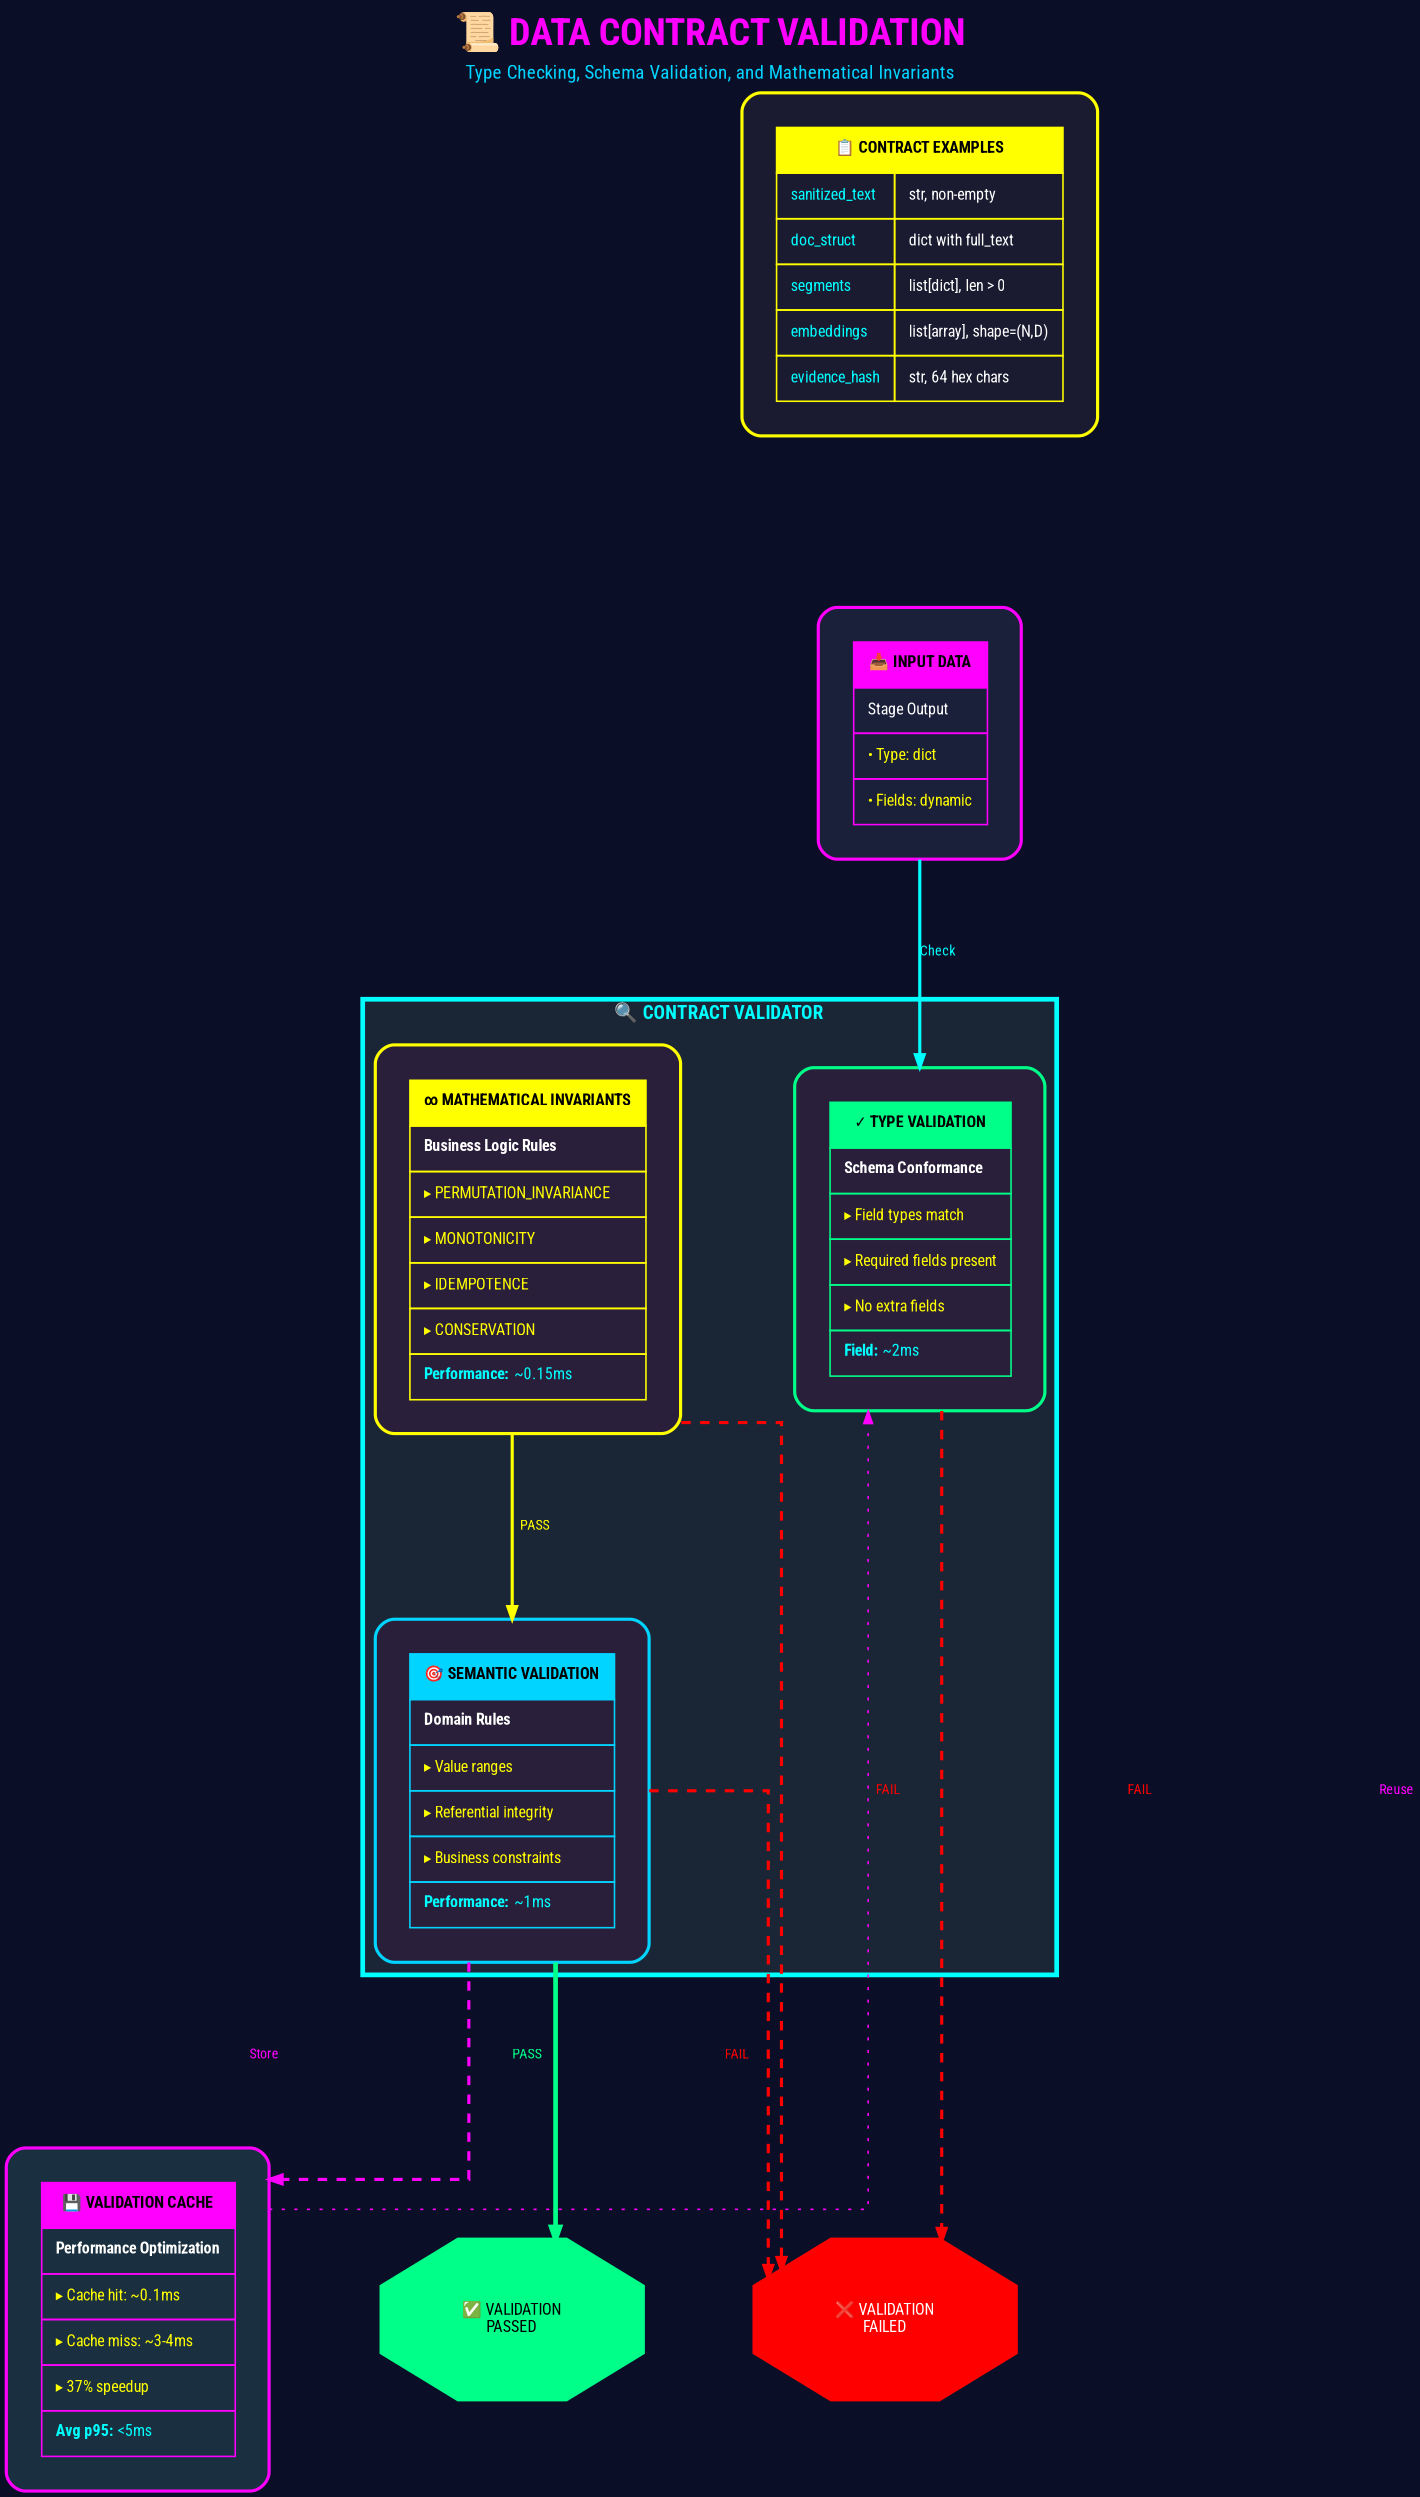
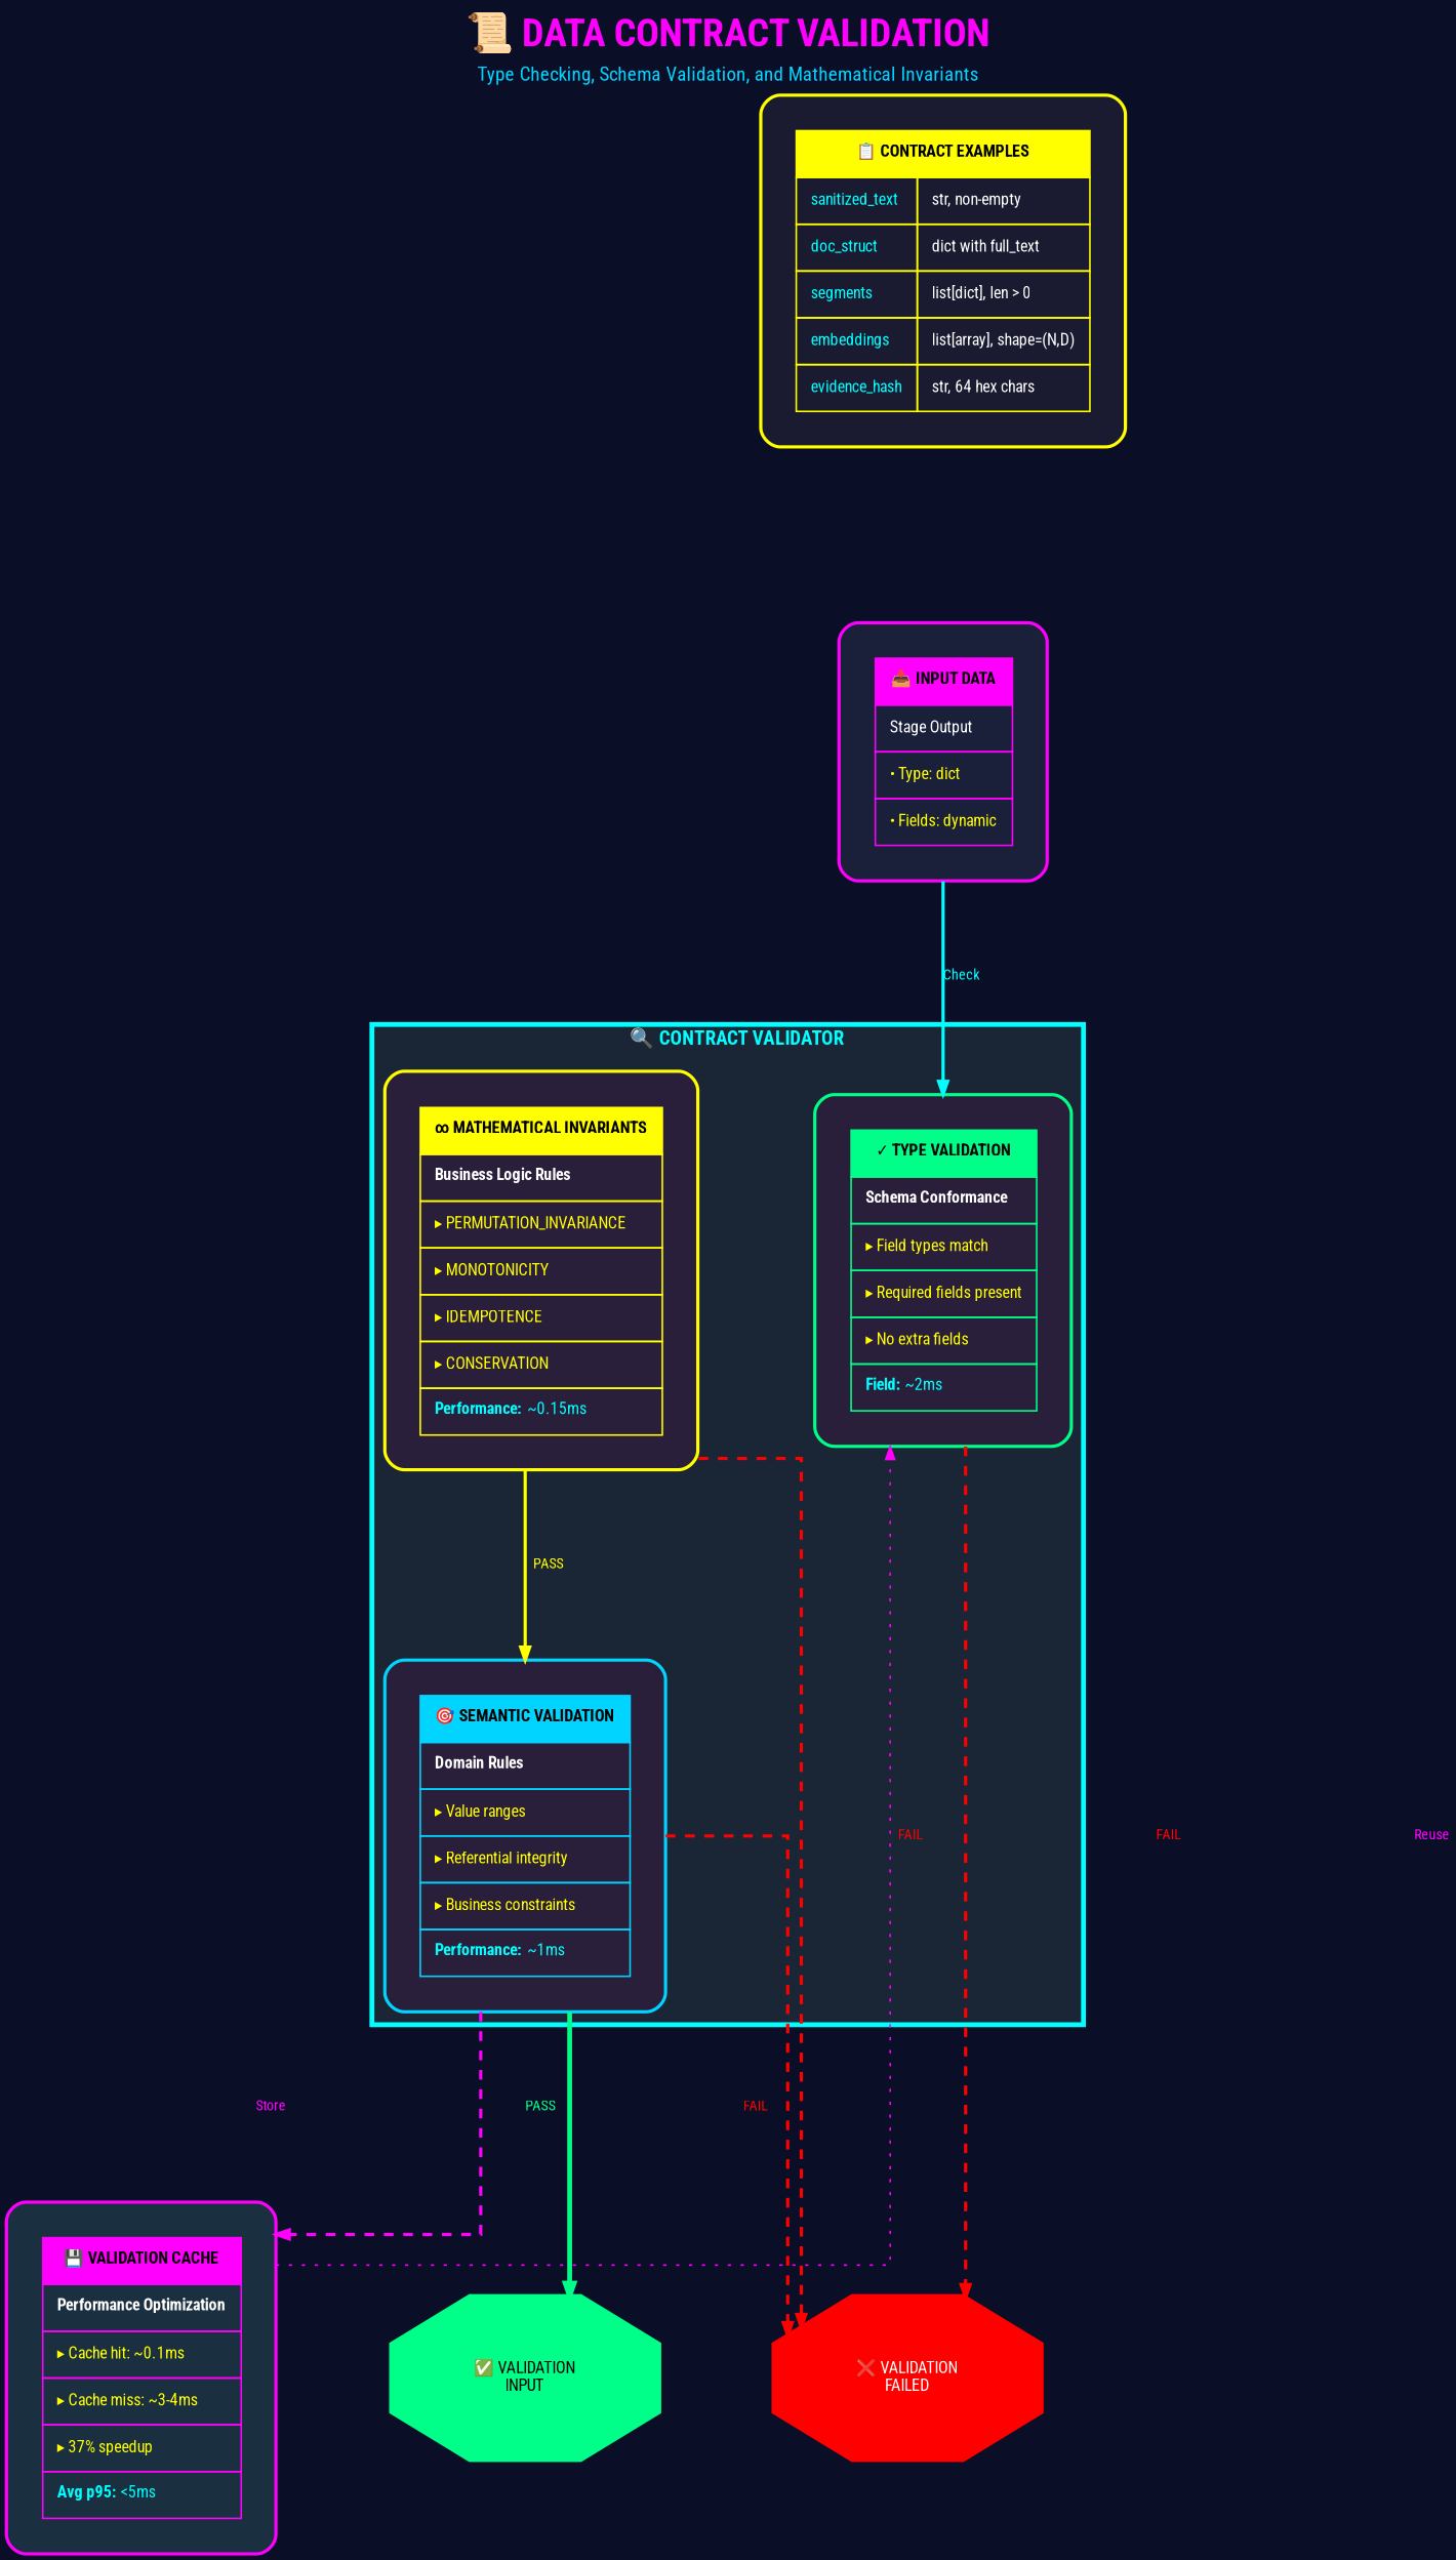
  digraph {
    bgcolor="#0a0e27"
    fontname="Roboto Condensed"
    fontsize=12
    label=<         <table border="0" cellborder="0" cellspacing="0">             <tr><td><font point-size="24" color="#ff00ff"><b>📜 DATA CONTRACT VALIDATION</b></font></td></tr>             <tr><td><font point-size="12" color="#00d4ff">Type Checking, Schema Validation, and Mathematical Invariants</font></td></tr>         </table>     >
    labelloc=t
    nodesep=1.0
    rankdir=TB
    ranksep=1.5
    splines=ortho
    node [color="#00ff88" fillcolor="#2a1f3a" fontname="Roboto Condensed" fontsize=10 margin=0.3 penwidth=2 shape=box style="filled,rounded"]
    edge [arrowsize=0.8 color="#ff0000" fontcolor="#ff0000" fontname="Roboto Condensed" fontsize=9 penwidth=2 style=dashed]
    n1 [label=<             <table border="0" cellborder="1" cellspacing="0" cellpadding="8" bgcolor="#2a1f3a" color="#00ff88">                 <tr><td bgcolor="#00ff88"><font color="#000000"><b>✓ TYPE VALIDATION</b></font></td></tr>                 <tr><td align="left"><font color="#ffffff"><b>Schema Conformance</b></font></td></tr>                 <tr><td align="left"><font color="#ffff00">▸ Field types match</font></td></tr>                 <tr><td align="left"><font color="#ffff00">▸ Required fields present</font></td></tr>                 <tr><td align="left"><font color="#ffff00">▸ No extra fields</font></td></tr>                 <tr><td align="left"><font color="#00ffff"><b>Field:</b> ~2ms</font></td></tr>             </table>         >]
    n2 [color="#ffff00" label=<             <table border="0" cellborder="1" cellspacing="0" cellpadding="8" bgcolor="#2a1f3a" color="#ffff00">                 <tr><td bgcolor="#ffff00"><font color="#000000"><b>∞ MATHEMATICAL INVARIANTS</b></font></td></tr>                 <tr><td align="left"><font color="#ffffff"><b>Business Logic Rules</b></font></td></tr>                 <tr><td align="left"><font color="#ffff00">▸ PERMUTATION_INVARIANCE</font></td></tr>                 <tr><td align="left"><font color="#ffff00">▸ MONOTONICITY</font></td></tr>                 <tr><td align="left"><font color="#ffff00">▸ IDEMPOTENCE</font></td></tr>                 <tr><td align="left"><font color="#ffff00">▸ CONSERVATION</font></td></tr>                 <tr><td align="left"><font color="#00ffff"><b>Performance:</b> ~0.15ms</font></td></tr>             </table>         >]
    n3 [color="#00d4ff" label=<             <table border="0" cellborder="1" cellspacing="0" cellpadding="8" bgcolor="#2a1f3a" color="#00d4ff">                 <tr><td bgcolor="#00d4ff"><font color="#000000"><b>🎯 SEMANTIC VALIDATION</b></font></td></tr>                 <tr><td align="left"><font color="#ffffff"><b>Domain Rules</b></font></td></tr>                 <tr><td align="left"><font color="#ffff00">▸ Value ranges</font></td></tr>                 <tr><td align="left"><font color="#ffff00">▸ Referential integrity</font></td></tr>                 <tr><td align="left"><font color="#ffff00">▸ Business constraints</font></td></tr>                 <tr><td align="left"><font color="#00ffff"><b>Performance:</b> ~1ms</font></td></tr>             </table>         >]
    n4 [color="#ff0000" fillcolor="#ff0000" fontcolor="#ffffff" label="❌ VALIDATION\nFAILED" penwidth=3 shape=octagon style=filled]
    n5 [color="#ff00ff" fillcolor="#1a3040" label=<         <table border="0" cellborder="1" cellspacing="0" cellpadding="8" bgcolor="#1a3040" color="#ff00ff">             <tr><td bgcolor="#ff00ff"><font color="#000000"><b>💾 VALIDATION CACHE</b></font></td></tr>             <tr><td align="left"><font color="#ffffff"><b>Performance Optimization</b></font></td></tr>             <tr><td align="left"><font color="#ffff00">▸ Cache hit: ~0.1ms</font></td></tr>             <tr><td align="left"><font color="#ffff00">▸ Cache miss: ~3-4ms</font></td></tr>             <tr><td align="left"><font color="#ffff00">▸ 37% speedup</font></td></tr>             <tr><td align="left"><font color="#00ffff"><b>Avg p95:</b> &lt;5ms</font></td></tr>         </table>     >]
-   n6 [fillcolor="#00ff88" fontcolor="#000000" label="✅ VALIDATION\nPASSED" penwidth=3 shape=octagon style=filled]
+   n6 [fillcolor="#00ff88" fontcolor="#000000" label="✅ VALIDATION\nINPUT" penwidth=3 shape=octagon style=filled]
    n7 [color="#ff00ff" fillcolor="#1a1f3a" label=<         <table border="0" cellborder="1" cellspacing="0" cellpadding="8" bgcolor="#1a1f3a" color="#ff00ff">             <tr><td bgcolor="#ff00ff"><font color="#000000"><b>📥 INPUT DATA</b></font></td></tr>             <tr><td align="left"><font color="#ffffff">Stage Output</font></td></tr>             <tr><td align="left"><font color="#ffff00">• Type: dict</font></td></tr>             <tr><td align="left"><font color="#ffff00">• Fields: dynamic</font></td></tr>         </table>     >]
    n8 [color="#ffff00" fillcolor="#1a1a30" label=<         <table border="0" cellborder="1" cellspacing="0" cellpadding="8" bgcolor="#1a1a30" color="#ffff00">             <tr><td bgcolor="#ffff00" colspan="2"><font color="#000000"><b>📋 CONTRACT EXAMPLES</b></font></td></tr>             <tr><td align="left"><font color="#00ffff">sanitized_text</font></td><td align="left"><font color="#ffffff">str, non-empty</font></td></tr>             <tr><td align="left"><font color="#00ffff">doc_struct</font></td><td align="left"><font color="#ffffff">dict with full_text</font></td></tr>             <tr><td align="left"><font color="#00ffff">segments</font></td><td align="left"><font color="#ffffff">list[dict], len &gt; 0</font></td></tr>             <tr><td align="left"><font color="#00ffff">embeddings</font></td><td align="left"><font color="#ffffff">list[array], shape=(N,D)</font></td></tr>             <tr><td align="left"><font color="#00ffff">evidence_hash</font></td><td align="left"><font color="#ffffff">str, 64 hex chars</font></td></tr>         </table>     >]
    subgraph cluster_1 {
      color="#00ffff"
      fillcolor="#1a2535"
      label=<             <font color="#00ffff"><b>🔍 CONTRACT VALIDATOR</b></font>         >
      penwidth=3
      style=filled
      n1
      n2
      n3
    }
    n1 -> n4 [label=FAIL]
    n2 -> n3 [color="#ffff00" fontcolor="#ffff00" label=PASS style=""]
    n2 -> n4 [label=FAIL]
    n3 -> n4 [label=FAIL]
    n3 -> n5 [color="#ff00ff" fontcolor="#ff00ff" label=Store]
    n3 -> n6 [color="#00ff88" fontcolor="#00ff88" label=PASS penwidth=3 style=bold]
    n5 -> n1 [color="#ff00ff" constraint=false fontcolor="#ff00ff" label=Reuse penwidth=1 style=dotted]
    n7 -> n1 [color="#00ffff" fontcolor="#00ffff" label=Check style=""]
    n8 -> n7 [style=invis color="" fontcolor="" penwidth=""]
  }
